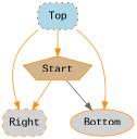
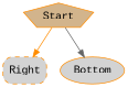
  digraph {
    concentrate=false
    fontname="Liberation Mono"
    splines=true
    node [color=darkorange fillcolor=lightgrey fontname="Liberation Mono" shape=rectangle style="filled,solid"]
    edge [color=darkorange fontname="Liberation Mono"]
-   Top [color=red fillcolor=lightblue style="filled,rounded,dotted"]
    Right [style="filled,rounded,dashed"]
    Bottom [shape=ellipse]
    Start [fillcolor=tan polySides=5 shape=pentagon]
-   Top -> Right
-   Top -> Bottom
-   Top -> Start
    Start -> Right
    Start -> Bottom [color=gray40]
  }
